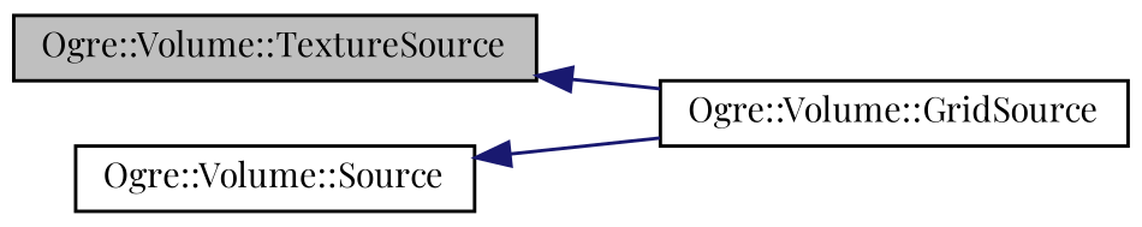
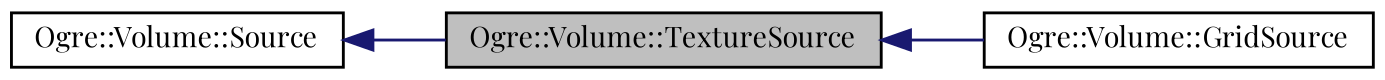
  digraph {
    fontname="Playfair Display"
    rankdir=LR
    node [color=black fontname="Playfair Display" fontsize=10 shape=record]
    edge [color=midnightblue dir=back fontname="Playfair Display" fontsize=10 labelfontname=Helvetica labelfontsize=10 style=solid]
    n1 [fillcolor=grey75 fontcolor=black height=0.2 label="Ogre::Volume::TextureSource" style=filled width=0.4]
    n2 [height=0.2 label="Ogre::Volume::GridSource" width=0.4]
    n3 [height=0.2 label="Ogre::Volume::Source" width=0.4]
    n1 -> n2
-   n3 -> n2
+   n3 -> n1
  }
